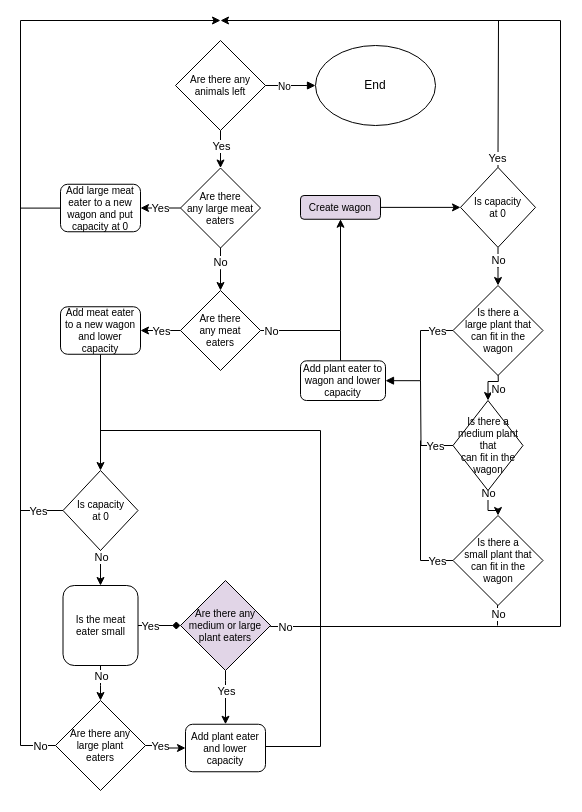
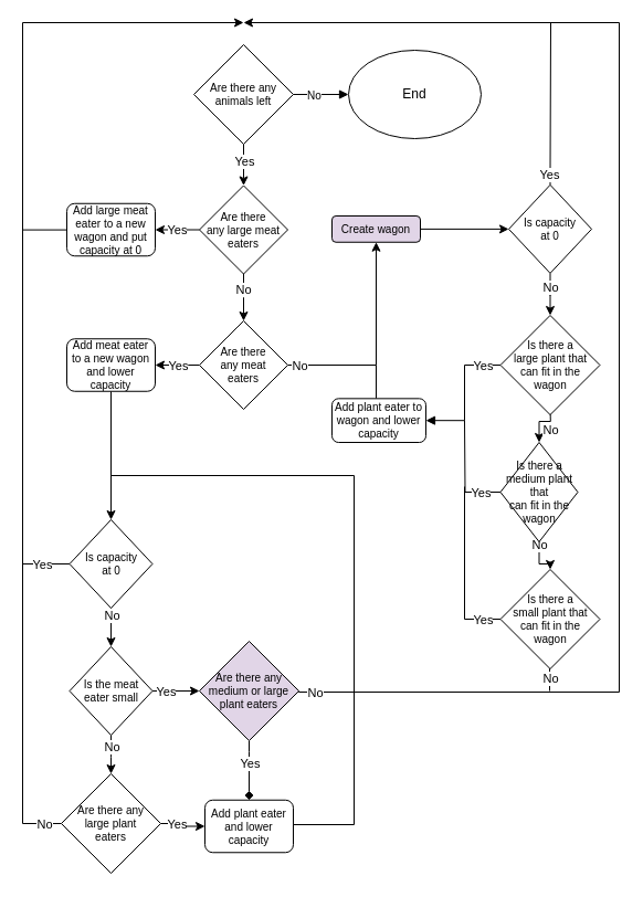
  <mxCell id="0" />
  <mxCell id="1" parent="0" />
  <mxCell id="2" style="edgeStyle=orthogonalEdgeStyle;rounded=0;orthogonalLoop=1;jettySize=auto;html=1;entryX=0.5;entryY=0;entryDx=0;entryDy=0;" edge="1" parent="1" source="4" target="10"><mxGeometry relative="1" as="geometry" /></mxCell>
  <mxCell id="3" value="Yes" style="edgeLabel;html=1;align=center;verticalAlign=middle;resizable=0;points=[];" vertex="1" connectable="0" parent="2"><mxGeometry x="-0.297" relative="1" as="geometry"><mxPoint as="offset" /></mxGeometry></mxCell>
  <mxCell id="4" value="Are there any animals left" style="rhombus;whiteSpace=wrap;html=1;fontSize=10;" vertex="1" parent="1"><mxGeometry x="175" y="40" width="90" height="90" as="geometry" /></mxCell>
  <mxCell id="5" style="edgeStyle=orthogonalEdgeStyle;rounded=0;orthogonalLoop=1;jettySize=auto;html=1;endArrow=block;endFill=1;fontSize=10;" edge="1" parent="1"><mxGeometry relative="1" as="geometry"><mxPoint x="315" y="85" as="targetPoint" /><mxPoint x="265" y="85" as="sourcePoint" /></mxGeometry></mxCell>
  <mxCell id="6" value="No" style="edgeLabel;html=1;align=center;verticalAlign=middle;resizable=0;points=[];fontSize=10;" vertex="1" connectable="0" parent="5"><mxGeometry x="-0.288" relative="1" as="geometry"><mxPoint as="offset" /></mxGeometry></mxCell>
  <mxCell id="7" value="End" style="ellipse;whiteSpace=wrap;html=1;" vertex="1" parent="1"><mxGeometry x="315" y="45" width="120" height="80" as="geometry" /></mxCell>
  <mxCell id="8" style="edgeStyle=orthogonalEdgeStyle;rounded=0;orthogonalLoop=1;jettySize=auto;html=1;" edge="1" parent="1" source="10"><mxGeometry relative="1" as="geometry"><mxPoint x="220" y="290" as="targetPoint" /></mxGeometry></mxCell>
  <mxCell id="9" value="No" style="edgeLabel;html=1;align=center;verticalAlign=middle;resizable=0;points=[];" vertex="1" connectable="0" parent="8"><mxGeometry x="-0.336" y="-1" relative="1" as="geometry"><mxPoint as="offset" /></mxGeometry></mxCell>
  <mxCell id="10" value="Are there &lt;br&gt;any large meat &lt;br style=&quot;font-size: 10px&quot;&gt;eaters" style="rhombus;whiteSpace=wrap;html=1;fontSize=10;" vertex="1" parent="1"><mxGeometry x="180" y="167.5" width="80" height="80" as="geometry" /></mxCell>
  <mxCell id="11" style="edgeStyle=orthogonalEdgeStyle;rounded=0;orthogonalLoop=1;jettySize=auto;html=1;entryX=1;entryY=0.5;entryDx=0;entryDy=0;exitX=0;exitY=0.5;exitDx=0;exitDy=0;" edge="1" parent="1" target="14" source="10"><mxGeometry relative="1" as="geometry"><mxPoint x="320" y="207.87" as="targetPoint" /><mxPoint x="265" y="206.62" as="sourcePoint" /><Array as="points" /></mxGeometry></mxCell>
  <mxCell id="12" value="Yes" style="edgeLabel;html=1;align=center;verticalAlign=middle;resizable=0;points=[];" vertex="1" connectable="0" parent="11"><mxGeometry x="-0.296" y="-2" relative="1" as="geometry"><mxPoint x="-6.21" y="2.0" as="offset" /></mxGeometry></mxCell>
  <mxCell id="13" style="edgeStyle=orthogonalEdgeStyle;rounded=0;orthogonalLoop=1;jettySize=auto;html=1;" edge="1" parent="1" source="14"><mxGeometry relative="1" as="geometry"><mxPoint x="220" y="20" as="targetPoint" /><Array as="points"><mxPoint x="20" y="208" /><mxPoint x="20" y="20" /></Array></mxGeometry></mxCell>
  <mxCell id="14" value="Add large meat eater to a new wagon and put capacity at 0" style="rounded=1;whiteSpace=wrap;html=1;fontSize=10;" vertex="1" parent="1"><mxGeometry x="60" y="183.75" width="80" height="47.5" as="geometry" /></mxCell>
  <mxCell id="15" style="edgeStyle=orthogonalEdgeStyle;rounded=0;orthogonalLoop=1;jettySize=auto;html=1;" edge="1" parent="1" source="19"><mxGeometry relative="1" as="geometry"><mxPoint x="140" y="330" as="targetPoint" /><Array as="points"><mxPoint x="170" y="330" /><mxPoint x="170" y="330" /></Array></mxGeometry></mxCell>
  <mxCell id="16" value="Yes" style="edgeLabel;html=1;align=center;verticalAlign=middle;resizable=0;points=[];" vertex="1" connectable="0" parent="15"><mxGeometry x="0.211" relative="1" as="geometry"><mxPoint x="4.33" as="offset" /></mxGeometry></mxCell>
  <mxCell id="17" style="edgeStyle=orthogonalEdgeStyle;rounded=0;orthogonalLoop=1;jettySize=auto;html=1;entryX=0.5;entryY=1;entryDx=0;entryDy=0;" edge="1" parent="1" source="19" target="50"><mxGeometry relative="1" as="geometry"><mxPoint x="300" y="330" as="targetPoint" /></mxGeometry></mxCell>
  <mxCell id="18" value="No" style="edgeLabel;html=1;align=center;verticalAlign=middle;resizable=0;points=[];" vertex="1" connectable="0" parent="17"><mxGeometry x="-0.344" relative="1" as="geometry"><mxPoint x="-53" as="offset" /></mxGeometry></mxCell>
  <mxCell id="19" value="Are there &lt;br&gt;any meat &lt;br style=&quot;font-size: 10px&quot;&gt;eaters" style="rhombus;whiteSpace=wrap;html=1;fontSize=10;" vertex="1" parent="1"><mxGeometry x="180" y="290" width="80" height="80" as="geometry" /></mxCell>
  <mxCell id="20" style="edgeStyle=orthogonalEdgeStyle;rounded=0;orthogonalLoop=1;jettySize=auto;html=1;entryX=0.5;entryY=0;entryDx=0;entryDy=0;" edge="1" parent="1" source="21" target="36"><mxGeometry relative="1" as="geometry"><mxPoint x="100" y="390" as="targetPoint" /></mxGeometry></mxCell>
  <mxCell id="21" value="Add meat eater to a new wagon and lower capacity" style="rounded=1;whiteSpace=wrap;html=1;fontSize=10;" vertex="1" parent="1"><mxGeometry x="60" y="306.25" width="80" height="47.5" as="geometry" /></mxCell>
- <mxCell id="22" style="edgeStyle=orthogonalEdgeStyle;rounded=0;orthogonalLoop=1;jettySize=auto;html=1;entryX=0;entryY=0.5;entryDx=0;entryDy=0;endArrow=diamond;" edge="1" parent="1" source="26" target="29"><mxGeometry relative="1" as="geometry" /></mxCell>
+ <mxCell id="22" style="edgeStyle=orthogonalEdgeStyle;rounded=0;orthogonalLoop=1;jettySize=auto;html=1;entryX=0;entryY=0.5;entryDx=0;entryDy=0;" edge="1" parent="1" source="26" target="29"><mxGeometry relative="1" as="geometry" /></mxCell>
  <mxCell id="23" value="Yes" style="edgeLabel;html=1;align=center;verticalAlign=middle;resizable=0;points=[];" vertex="1" connectable="0" parent="22"><mxGeometry x="-0.741" relative="1" as="geometry"><mxPoint x="6.45" as="offset" /></mxGeometry></mxCell>
  <mxCell id="24" style="edgeStyle=orthogonalEdgeStyle;rounded=0;orthogonalLoop=1;jettySize=auto;html=1;" edge="1" parent="1" source="26"><mxGeometry relative="1" as="geometry"><mxPoint x="100" y="700" as="targetPoint" /></mxGeometry></mxCell>
  <mxCell id="25" value="No" style="edgeLabel;html=1;align=center;verticalAlign=middle;resizable=0;points=[];" vertex="1" connectable="0" parent="24"><mxGeometry x="-0.452" relative="1" as="geometry"><mxPoint as="offset" /></mxGeometry></mxCell>
- <mxCell id="26" value="Is the meat &lt;br&gt;eater small" style="whiteSpace=wrap;html=1;fontSize=10;rounded=1;" vertex="1" parent="1"><mxGeometry x="62.5" y="585" width="75" height="80" as="geometry" /></mxCell>
- <mxCell id="27" style="edgeStyle=orthogonalEdgeStyle;rounded=0;orthogonalLoop=1;jettySize=auto;html=1;entryX=0.5;entryY=0;entryDx=0;entryDy=0;" edge="1" parent="1" source="29" target="43"><mxGeometry relative="1" as="geometry"><Array as="points"><mxPoint x="225" y="680" /><mxPoint x="225" y="680" /></Array></mxGeometry></mxCell>
+ <mxCell id="26" value="Is the meat &lt;br&gt;eater small" style="rhombus;whiteSpace=wrap;html=1;fontSize=10;" vertex="1" parent="1"><mxGeometry x="62.5" y="585" width="75" height="80" as="geometry" /></mxCell>
+ <mxCell id="27" style="edgeStyle=orthogonalEdgeStyle;rounded=0;orthogonalLoop=1;jettySize=auto;html=1;entryX=0.5;entryY=0;entryDx=0;entryDy=0;endArrow=diamond;" edge="1" parent="1" source="29" target="43"><mxGeometry relative="1" as="geometry"><Array as="points"><mxPoint x="225" y="680" /><mxPoint x="225" y="680" /></Array></mxGeometry></mxCell>
  <mxCell id="28" value="Yes" style="edgeLabel;html=1;align=center;verticalAlign=middle;resizable=0;points=[];" vertex="1" connectable="0" parent="27"><mxGeometry x="-0.244" relative="1" as="geometry"><mxPoint as="offset" /></mxGeometry></mxCell>
  <mxCell id="29" value="Are there any medium or large plant eaters" style="rhombus;whiteSpace=wrap;html=1;fontSize=10;fillColor=#e1d5e7;" vertex="1" parent="1"><mxGeometry x="180" y="580" width="90" height="90" as="geometry" /></mxCell>
  <mxCell id="30" style="edgeStyle=orthogonalEdgeStyle;rounded=0;orthogonalLoop=1;jettySize=auto;html=1;exitX=1;exitY=0.5;exitDx=0;exitDy=0;" edge="1" parent="1" source="29"><mxGeometry relative="1" as="geometry"><mxPoint x="300" y="560" as="sourcePoint" /><mxPoint x="220" y="20" as="targetPoint" /><Array as="points"><mxPoint x="560" y="626" /><mxPoint x="560" y="20" /></Array></mxGeometry></mxCell>
  <mxCell id="31" value="No" style="edgeLabel;html=1;align=center;verticalAlign=middle;resizable=0;points=[];" vertex="1" connectable="0" parent="30"><mxGeometry x="-0.976" relative="1" as="geometry"><mxPoint as="offset" /></mxGeometry></mxCell>
  <mxCell id="32" style="edgeStyle=orthogonalEdgeStyle;rounded=0;orthogonalLoop=1;jettySize=auto;html=1;entryX=0.5;entryY=0;entryDx=0;entryDy=0;" edge="1" parent="1" source="36" target="26"><mxGeometry relative="1" as="geometry" /></mxCell>
  <mxCell id="33" value="No" style="edgeLabel;html=1;align=center;verticalAlign=middle;resizable=0;points=[];" vertex="1" connectable="0" parent="32"><mxGeometry x="-0.731" relative="1" as="geometry"><mxPoint as="offset" /></mxGeometry></mxCell>
  <mxCell id="34" style="edgeStyle=orthogonalEdgeStyle;rounded=0;orthogonalLoop=1;jettySize=auto;html=1;endArrow=none;endFill=0;" edge="1" parent="1" source="36"><mxGeometry relative="1" as="geometry"><mxPoint x="20" y="200" as="targetPoint" /><Array as="points"><mxPoint x="20" y="510" /></Array></mxGeometry></mxCell>
  <mxCell id="35" value="Yes" style="edgeLabel;html=1;align=center;verticalAlign=middle;resizable=0;points=[];" vertex="1" connectable="0" parent="34"><mxGeometry x="-0.93" y="-2" relative="1" as="geometry"><mxPoint x="-12.98" y="2" as="offset" /></mxGeometry></mxCell>
  <mxCell id="36" value="Is capacity &lt;br&gt;at 0" style="rhombus;whiteSpace=wrap;html=1;fontSize=10;" vertex="1" parent="1"><mxGeometry x="62.5" y="470" width="75" height="80" as="geometry" /></mxCell>
  <mxCell id="37" style="edgeStyle=orthogonalEdgeStyle;rounded=0;orthogonalLoop=1;jettySize=auto;html=1;exitX=0;exitY=0.5;exitDx=0;exitDy=0;endArrow=none;endFill=0;" edge="1" parent="1" source="41"><mxGeometry relative="1" as="geometry"><mxPoint x="20" y="490" as="targetPoint" /><mxPoint x="-15" y="580" as="sourcePoint" /><Array as="points"><mxPoint x="20" y="745" /><mxPoint x="20" y="480" /></Array></mxGeometry></mxCell>
  <mxCell id="38" value="No" style="edgeLabel;html=1;align=center;verticalAlign=middle;resizable=0;points=[];" vertex="1" connectable="0" parent="37"><mxGeometry x="-0.275" relative="1" as="geometry"><mxPoint x="19.97" y="77.6" as="offset" /></mxGeometry></mxCell>
  <mxCell id="39" style="edgeStyle=orthogonalEdgeStyle;rounded=0;orthogonalLoop=1;jettySize=auto;html=1;entryX=0;entryY=0.5;entryDx=0;entryDy=0;" edge="1" parent="1" source="41" target="43"><mxGeometry relative="1" as="geometry" /></mxCell>
  <mxCell id="40" value="Yes" style="edgeLabel;html=1;align=center;verticalAlign=middle;resizable=0;points=[];" vertex="1" connectable="0" parent="39"><mxGeometry x="-0.794" relative="1" as="geometry"><mxPoint x="10.71" as="offset" /></mxGeometry></mxCell>
  <mxCell id="41" value="Are there any &lt;br&gt;large plant &lt;br&gt;eaters" style="rhombus;whiteSpace=wrap;html=1;fontSize=10;" vertex="1" parent="1"><mxGeometry x="55" y="700" width="90" height="90" as="geometry" /></mxCell>
  <mxCell id="42" style="edgeStyle=orthogonalEdgeStyle;rounded=0;orthogonalLoop=1;jettySize=auto;html=1;endArrow=none;endFill=0;" edge="1" parent="1" source="43"><mxGeometry relative="1" as="geometry"><mxPoint x="100" y="447.5" as="targetPoint" /><Array as="points"><mxPoint x="320" y="746" /><mxPoint x="320" y="430" /><mxPoint x="100" y="430" /></Array></mxGeometry></mxCell>
  <mxCell id="43" value="Add plant eater and lower capacity" style="rounded=1;whiteSpace=wrap;html=1;fontSize=10;" vertex="1" parent="1"><mxGeometry x="185" y="723.75" width="80" height="47.5" as="geometry" /></mxCell>
  <mxCell id="44" style="edgeStyle=orthogonalEdgeStyle;rounded=0;orthogonalLoop=1;jettySize=auto;html=1;entryX=0.5;entryY=0;entryDx=0;entryDy=0;" edge="1" parent="1" target="55"><mxGeometry relative="1" as="geometry"><mxPoint x="497.33" y="360" as="sourcePoint" /><mxPoint x="497.33" y="385" as="targetPoint" /></mxGeometry></mxCell>
  <mxCell id="45" value="No" style="edgeLabel;html=1;align=center;verticalAlign=middle;resizable=0;points=[];" vertex="1" connectable="0" parent="44"><mxGeometry x="-0.329" relative="1" as="geometry"><mxPoint x="0.19" y="11.67" as="offset" /></mxGeometry></mxCell>
  <mxCell id="46" style="edgeStyle=orthogonalEdgeStyle;rounded=0;orthogonalLoop=1;jettySize=auto;html=1;endArrow=block;endFill=1;endSize=6;entryX=1;entryY=0.5;entryDx=0;entryDy=0;" edge="1" parent="1" source="48" target="62"><mxGeometry relative="1" as="geometry"><mxPoint x="420" y="440" as="targetPoint" /><Array as="points"><mxPoint x="420" y="330" /><mxPoint x="420" y="380" /><mxPoint x="385" y="380" /></Array></mxGeometry></mxCell>
  <mxCell id="47" value="Yes" style="edgeLabel;html=1;align=center;verticalAlign=middle;resizable=0;points=[];" vertex="1" connectable="0" parent="46"><mxGeometry x="-0.912" relative="1" as="geometry"><mxPoint x="-11.1" as="offset" /></mxGeometry></mxCell>
  <mxCell id="48" value="Is there a &lt;br&gt;large plant that &lt;br&gt;can fit in the&lt;br&gt;wagon" style="rhombus;whiteSpace=wrap;html=1;fontSize=10;" vertex="1" parent="1"><mxGeometry x="452.5" y="285" width="90" height="90" as="geometry" /></mxCell>
  <mxCell id="49" style="edgeStyle=orthogonalEdgeStyle;rounded=0;orthogonalLoop=1;jettySize=auto;html=1;entryX=0;entryY=0.5;entryDx=0;entryDy=0;" edge="1" parent="1" source="50" target="67"><mxGeometry relative="1" as="geometry"><mxPoint x="405" y="331" as="targetPoint" /></mxGeometry></mxCell>
  <mxCell id="50" value="Create wagon" style="rounded=1;whiteSpace=wrap;html=1;fontSize=10;fillColor=#e1d5e7;" vertex="1" parent="1"><mxGeometry x="300" y="195" width="80" height="23.75" as="geometry" /></mxCell>
  <mxCell id="51" style="edgeStyle=orthogonalEdgeStyle;rounded=0;orthogonalLoop=1;jettySize=auto;html=1;entryX=0.5;entryY=0;entryDx=0;entryDy=0;" edge="1" parent="1" source="55" target="60"><mxGeometry relative="1" as="geometry"><Array as="points" /></mxGeometry></mxCell>
  <mxCell id="52" value="No" style="edgeLabel;html=1;align=center;verticalAlign=middle;resizable=0;points=[];" vertex="1" connectable="0" parent="51"><mxGeometry x="-0.294" y="1" relative="1" as="geometry"><mxPoint x="-1.02" y="-9.58" as="offset" /></mxGeometry></mxCell>
  <mxCell id="53" style="edgeStyle=orthogonalEdgeStyle;rounded=0;orthogonalLoop=1;jettySize=auto;html=1;endArrow=none;endFill=0;endSize=6;" edge="1" parent="1" source="55"><mxGeometry relative="1" as="geometry"><mxPoint x="420" y="380" as="targetPoint" /></mxGeometry></mxCell>
  <mxCell id="54" value="Yes" style="edgeLabel;html=1;align=center;verticalAlign=middle;resizable=0;points=[];" vertex="1" connectable="0" parent="53"><mxGeometry x="-0.841" y="1" relative="1" as="geometry"><mxPoint x="-9.72" y="-1" as="offset" /></mxGeometry></mxCell>
  <mxCell id="55" value="Is there a &lt;br&gt;medium plant that &lt;br&gt;can fit in the&lt;br&gt;wagon" style="rhombus;whiteSpace=wrap;html=1;fontSize=10;" vertex="1" parent="1"><mxGeometry x="452.5" y="400" width="70" height="90" as="geometry" /></mxCell>
  <mxCell id="56" style="edgeStyle=orthogonalEdgeStyle;rounded=0;orthogonalLoop=1;jettySize=auto;html=1;endArrow=none;endFill=0;endSize=6;" edge="1" parent="1" source="60"><mxGeometry relative="1" as="geometry"><mxPoint x="420" y="440" as="targetPoint" /><Array as="points"><mxPoint x="420" y="560" /></Array></mxGeometry></mxCell>
  <mxCell id="57" value="Yes" style="edgeLabel;html=1;align=center;verticalAlign=middle;resizable=0;points=[];" vertex="1" connectable="0" parent="56"><mxGeometry x="-0.74" relative="1" as="geometry"><mxPoint x="3.7" as="offset" /></mxGeometry></mxCell>
  <mxCell id="58" style="edgeStyle=orthogonalEdgeStyle;rounded=0;orthogonalLoop=1;jettySize=auto;html=1;endArrow=none;endFill=0;endSize=6;" edge="1" parent="1" source="60"><mxGeometry relative="1" as="geometry"><mxPoint x="497" y="625" as="targetPoint" /><Array as="points"><mxPoint x="497" y="625" /><mxPoint x="498" y="625" /></Array></mxGeometry></mxCell>
  <mxCell id="59" value="No" style="edgeLabel;html=1;align=center;verticalAlign=middle;resizable=0;points=[];" vertex="1" connectable="0" parent="58"><mxGeometry x="-0.528" relative="1" as="geometry"><mxPoint y="4" as="offset" /></mxGeometry></mxCell>
  <mxCell id="60" value="Is there a &lt;br&gt;small plant that &lt;br&gt;can fit in the&lt;br&gt;wagon" style="rhombus;whiteSpace=wrap;html=1;fontSize=10;" vertex="1" parent="1"><mxGeometry x="452.5" y="515" width="90" height="90" as="geometry" /></mxCell>
  <mxCell id="61" style="edgeStyle=orthogonalEdgeStyle;rounded=0;orthogonalLoop=1;jettySize=auto;html=1;endArrow=none;endFill=0;" edge="1" parent="1" source="62"><mxGeometry relative="1" as="geometry"><mxPoint x="340" y="330" as="targetPoint" /><Array as="points"><mxPoint x="340" y="390" /><mxPoint x="340" y="390" /></Array></mxGeometry></mxCell>
  <mxCell id="62" value="Add plant eater to wagon and lower capacity" style="rounded=1;whiteSpace=wrap;html=1;fontSize=10;" vertex="1" parent="1"><mxGeometry x="300" y="360.34" width="85" height="39.66" as="geometry" /></mxCell>
  <mxCell id="63" style="edgeStyle=orthogonalEdgeStyle;rounded=0;orthogonalLoop=1;jettySize=auto;html=1;endArrow=none;endFill=0;" edge="1" parent="1" source="67"><mxGeometry relative="1" as="geometry"><mxPoint x="498" y="20" as="targetPoint" /><Array as="points"><mxPoint x="498" y="155" /><mxPoint x="498" y="20" /></Array></mxGeometry></mxCell>
  <mxCell id="64" value="Yes" style="edgeLabel;html=1;align=center;verticalAlign=middle;resizable=0;points=[];" vertex="1" connectable="0" parent="63"><mxGeometry x="-0.882" y="1" relative="1" as="geometry"><mxPoint as="offset" /></mxGeometry></mxCell>
  <mxCell id="65" style="edgeStyle=orthogonalEdgeStyle;rounded=0;orthogonalLoop=1;jettySize=auto;html=1;entryX=0.5;entryY=0;entryDx=0;entryDy=0;" edge="1" parent="1" source="67" target="48"><mxGeometry relative="1" as="geometry"><mxPoint x="448" y="280" as="targetPoint" /><Array as="points" /></mxGeometry></mxCell>
  <mxCell id="66" value="No" style="edgeLabel;html=1;align=center;verticalAlign=middle;resizable=0;points=[];" vertex="1" connectable="0" parent="65"><mxGeometry x="-0.745" y="-1" relative="1" as="geometry"><mxPoint x="1" y="7.17" as="offset" /></mxGeometry></mxCell>
  <mxCell id="67" value="Is capacity &lt;br&gt;at 0" style="rhombus;whiteSpace=wrap;html=1;fontSize=10;" vertex="1" parent="1"><mxGeometry x="460" y="166.88" width="75" height="80" as="geometry" /></mxCell>
